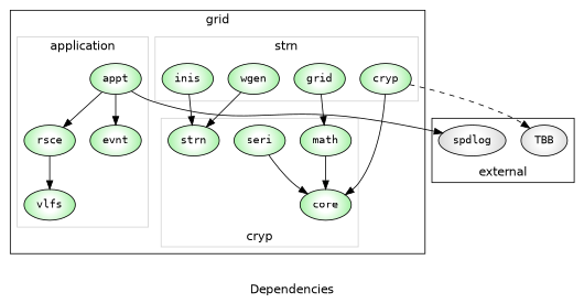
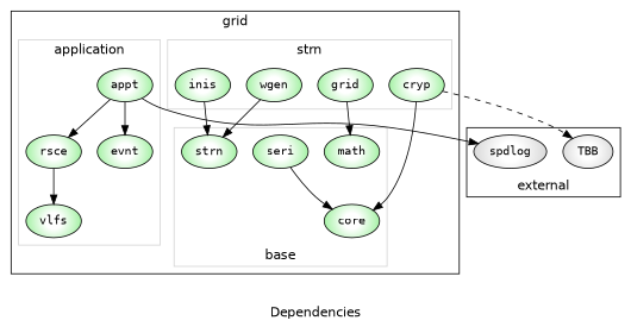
  digraph {
    fontname=helvetica
    label=Dependencies
    node [fillcolor="white:lightgreen" fontname=monospace fontsize=13 style=radial]
    edge [fontname=helvetica]
    core
    strn
    math
    seri
    grid
    cryp
    wgen
    inis
    rsce
    evnt
    vlfs
    appt
    spdlog [fillcolor="white:lightgrey"]
    TBB [fillcolor="white:lightgrey"]
    subgraph cluster_1 {
      fontcolor=black
      label=grid
      subgraph cluster_2 {
        color=lightgrey
        fontcolor=black
-       label=cryp
+       label=base
        labelloc=b
        core
        strn
        math
        seri
      }
      subgraph cluster_3 {
        color=lightgrey
        fontcolor=black
        label=strn
        grid
        cryp
        wgen
        inis
      }
      subgraph cluster_4 {
        color=lightgrey
        fontcolor=black
        label=application
        rsce
        evnt
        vlfs
        appt
      }
    }
    subgraph cluster_5 {
      fontcolor=black
      label=external
      labelloc=b
      spdlog
      TBB
    }
-   math -> core
    seri -> core
    grid -> math
    cryp -> core
    cryp -> TBB [style=dashed]
    wgen -> strn
    inis -> strn
    rsce -> vlfs
    appt -> rsce
    appt -> evnt
    appt -> spdlog
  }
